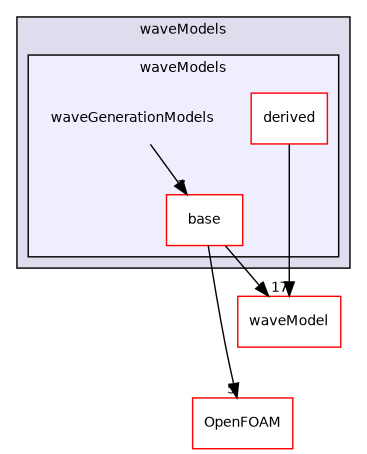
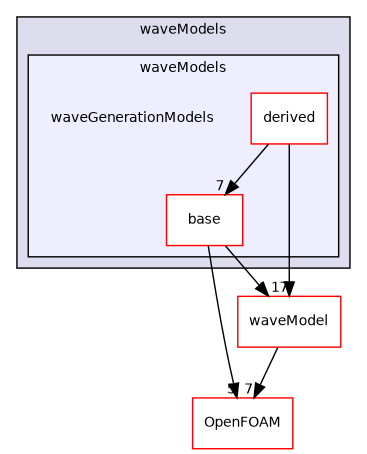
  digraph {
    compound=true
    node [fontname=Helvetica fontsize=10 shape=box color=red]
    edge [headlabel=7 labeldistance=1.5 labelfontname=Helvetica labelfontsize=10]
    n1 [label=waveGenerationModels shape=plaintext color=""]
    n2 [fillcolor=white label=base style=filled]
    n3 [fillcolor=white label=derived style=filled]
    n4 [label=OpenFOAM]
    n5 [label=waveModel]
    subgraph cluster_1 {
      bgcolor="#ddddee"
      fontname=Helvetica
      fontsize=10
      label=waveModels
      pencolor=black
      subgraph cluster_2 {
        bgcolor="#eeeeff"
        fontname=Helvetica
        fontsize=10
        label=waveModels
        pencolor=black
        n1
        n2
        n3
      }
    }
    n2 -> n4 [headlabel=5]
    n2 -> n5 [headlabel=1]
-   n1 -> n2
+   n3 -> n2
    n3 -> n5 [headlabel=17]
+   n5 -> n4
  }
